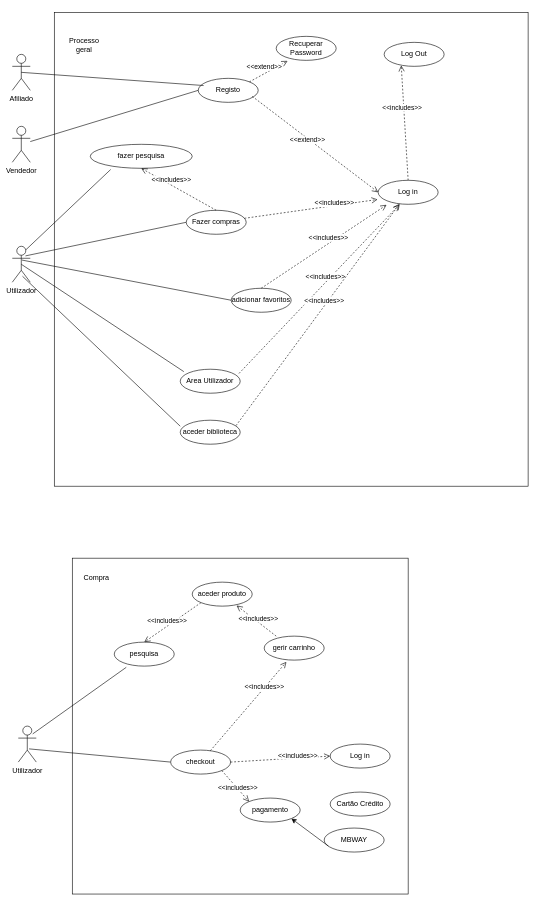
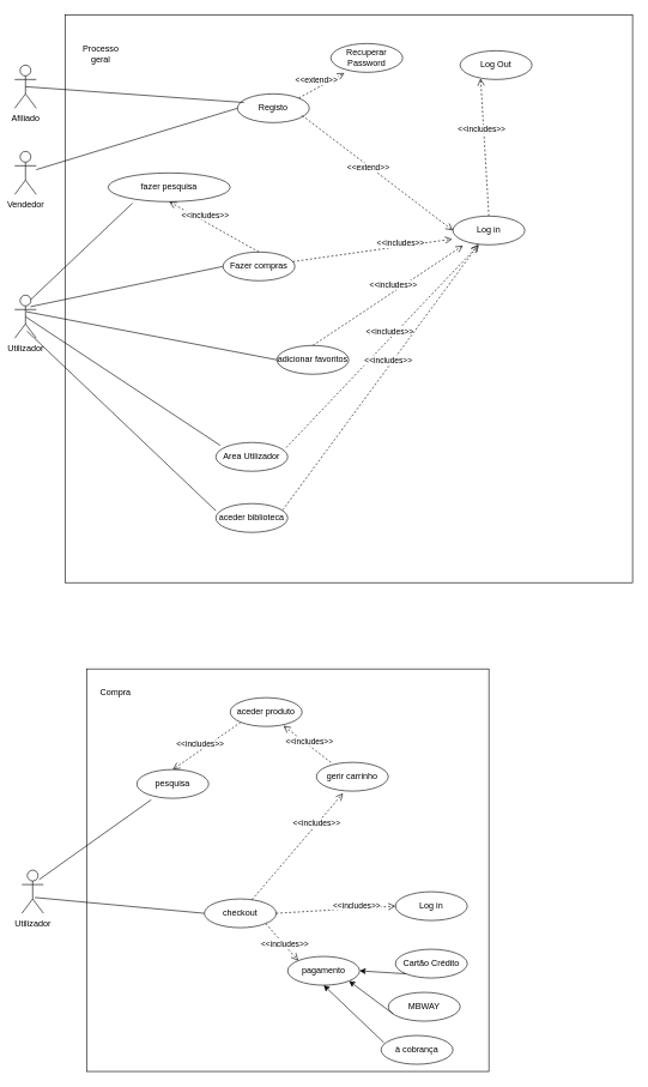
  <mxCell id="0" />
  <mxCell id="1" parent="0" />
  <mxCell id="2" value="" style="whiteSpace=wrap;html=1;aspect=fixed;" vertex="1" parent="1"><mxGeometry x="90" y="20" width="790" height="790" as="geometry" /></mxCell>
  <mxCell id="3" value="" style="whiteSpace=wrap;html=1;aspect=fixed;" vertex="1" parent="1"><mxGeometry x="120" y="930" width="560" height="560" as="geometry" /></mxCell>
  <mxCell id="4" value="Utilizador" style="shape=umlActor;verticalLabelPosition=bottom;verticalAlign=top;html=1;" vertex="1" parent="1"><mxGeometry x="20" y="410" width="30" height="60" as="geometry" /></mxCell>
  <mxCell id="5" value="Afiliado" style="shape=umlActor;verticalLabelPosition=bottom;verticalAlign=top;html=1;" vertex="1" parent="1"><mxGeometry x="20" y="90" width="30" height="60" as="geometry" /></mxCell>
  <mxCell id="6" value="Vendedor" style="shape=umlActor;verticalLabelPosition=bottom;verticalAlign=top;html=1;" vertex="1" parent="1"><mxGeometry x="20" y="210" width="30" height="60" as="geometry" /></mxCell>
  <mxCell id="7" value="Registo" style="ellipse;whiteSpace=wrap;html=1;align=center;" vertex="1" parent="1"><mxGeometry x="330" y="130" width="100" height="40" as="geometry" /></mxCell>
  <mxCell id="8" value="" style="endArrow=none;html=1;rounded=0;exitX=0;exitY=0.5;exitDx=0;exitDy=0;entryX=0.733;entryY=0.267;entryDx=0;entryDy=0;entryPerimeter=0;" edge="1" parent="1" source="15" target="4"><mxGeometry width="50" height="50" relative="1" as="geometry"><mxPoint x="330" y="360" as="sourcePoint" /><mxPoint x="150" y="200" as="targetPoint" /></mxGeometry></mxCell>
  <mxCell id="9" value="" style="endArrow=none;html=1;rounded=0;exitX=0.09;exitY=0.3;exitDx=0;exitDy=0;entryX=0.5;entryY=0.5;entryDx=0;entryDy=0;entryPerimeter=0;exitPerimeter=0;" edge="1" parent="1" source="7" target="5"><mxGeometry width="50" height="50" relative="1" as="geometry"><mxPoint x="329" y="289" as="sourcePoint" /><mxPoint x="140" y="360" as="targetPoint" /></mxGeometry></mxCell>
  <mxCell id="10" value="" style="endArrow=none;html=1;rounded=0;entryX=0;entryY=0.5;entryDx=0;entryDy=0;" edge="1" parent="1" source="6" target="7"><mxGeometry width="50" height="50" relative="1" as="geometry"><mxPoint x="330" y="360" as="sourcePoint" /><mxPoint x="380" y="310" as="targetPoint" /></mxGeometry></mxCell>
  <mxCell id="11" value="fazer pesquisa" style="ellipse;whiteSpace=wrap;html=1;align=center;" vertex="1" parent="1"><mxGeometry x="150" y="240" width="170" height="40" as="geometry" /></mxCell>
  <mxCell id="12" value="adicionar favoritos" style="ellipse;whiteSpace=wrap;html=1;align=center;" vertex="1" parent="1"><mxGeometry x="385" y="480" width="100" height="40" as="geometry" /></mxCell>
  <mxCell id="13" value="Log Out" style="ellipse;whiteSpace=wrap;html=1;align=center;" vertex="1" parent="1"><mxGeometry x="640" y="70" width="100" height="40" as="geometry" /></mxCell>
  <mxCell id="14" value="&amp;lt;&amp;lt;includes&amp;gt;&amp;gt;" style="html=1;verticalAlign=bottom;endArrow=open;dashed=1;endSize=8;curved=0;rounded=0;exitX=0.5;exitY=0;exitDx=0;exitDy=0;" edge="1" parent="1" source="16"><mxGeometry x="0.164" y="3" relative="1" as="geometry"><mxPoint x="610" y="150" as="sourcePoint" /><mxPoint x="668.48" y="108.43" as="targetPoint" /><mxPoint as="offset" /></mxGeometry></mxCell>
  <mxCell id="15" value="Fazer compras" style="ellipse;whiteSpace=wrap;html=1;align=center;" vertex="1" parent="1"><mxGeometry x="310" y="350" width="100" height="40" as="geometry" /></mxCell>
  <mxCell id="16" value="Log in" style="ellipse;whiteSpace=wrap;html=1;align=center;" vertex="1" parent="1"><mxGeometry x="630" y="300" width="100" height="40" as="geometry" /></mxCell>
  <mxCell id="17" value="&amp;lt;&amp;lt;extend&amp;gt;&amp;gt;" style="html=1;verticalAlign=bottom;endArrow=open;dashed=1;endSize=8;curved=0;rounded=0;exitX=0;exitY=0.5;exitDx=0;exitDy=0;entryX=0;entryY=0.5;entryDx=0;entryDy=0;" edge="1" parent="1" target="16"><mxGeometry x="-0.066" y="-9" relative="1" as="geometry"><mxPoint x="420" y="160" as="sourcePoint" /><mxPoint x="528.48" y="160" as="targetPoint" /><mxPoint as="offset" /></mxGeometry></mxCell>
  <mxCell id="18" value="Recuperar Password" style="ellipse;whiteSpace=wrap;html=1;align=center;" vertex="1" parent="1"><mxGeometry x="460" y="60" width="100" height="40" as="geometry" /></mxCell>
  <mxCell id="19" value="&amp;lt;&amp;lt;extend&amp;gt;&amp;gt;" style="html=1;verticalAlign=bottom;endArrow=open;dashed=1;endSize=8;curved=0;rounded=0;exitX=1;exitY=0;exitDx=0;exitDy=0;entryX=0.19;entryY=1.025;entryDx=0;entryDy=0;entryPerimeter=0;" edge="1" parent="1" source="7" target="18"><mxGeometry x="-0.194" y="2" relative="1" as="geometry"><mxPoint x="430" y="170" as="sourcePoint" /><mxPoint x="540" y="190" as="targetPoint" /><mxPoint as="offset" /></mxGeometry></mxCell>
  <mxCell id="20" value="&amp;lt;&amp;lt;includes&amp;gt;&amp;gt;" style="html=1;verticalAlign=bottom;endArrow=open;dashed=1;endSize=8;curved=0;rounded=0;exitX=0.5;exitY=0;exitDx=0;exitDy=0;entryX=0.14;entryY=1.025;entryDx=0;entryDy=0;entryPerimeter=0;" edge="1" parent="1" source="12" target="16"><mxGeometry x="0.076" relative="1" as="geometry"><mxPoint x="678.48" y="118.43" as="sourcePoint" /><mxPoint x="590" y="170" as="targetPoint" /><mxPoint as="offset" /></mxGeometry></mxCell>
  <mxCell id="21" value="&amp;lt;&amp;lt;includes&amp;gt;&amp;gt;" style="html=1;verticalAlign=bottom;endArrow=open;dashed=1;endSize=8;curved=0;rounded=0;entryX=-0.01;entryY=0.8;entryDx=0;entryDy=0;entryPerimeter=0;" edge="1" parent="1" source="15" target="16"><mxGeometry x="0.352" y="-5" relative="1" as="geometry"><mxPoint x="700" y="290" as="sourcePoint" /><mxPoint x="617" y="208" as="targetPoint" /><mxPoint as="offset" /></mxGeometry></mxCell>
  <mxCell id="22" value="" style="endArrow=none;html=1;rounded=0;entryX=0.533;entryY=0.383;entryDx=0;entryDy=0;entryPerimeter=0;exitX=0;exitY=0.5;exitDx=0;exitDy=0;" edge="1" parent="1" source="12" target="4"><mxGeometry width="50" height="50" relative="1" as="geometry"><mxPoint x="290" y="450" as="sourcePoint" /><mxPoint x="380" y="410" as="targetPoint" /></mxGeometry></mxCell>
  <mxCell id="23" value="" style="endArrow=none;html=1;rounded=0;exitX=0.75;exitY=0.1;exitDx=0;exitDy=0;exitPerimeter=0;entryX=0.2;entryY=1.05;entryDx=0;entryDy=0;entryPerimeter=0;" edge="1" parent="1" source="4" target="11"><mxGeometry width="50" height="50" relative="1" as="geometry"><mxPoint x="330" y="460" as="sourcePoint" /><mxPoint x="380" y="410" as="targetPoint" /></mxGeometry></mxCell>
  <mxCell id="24" value="&amp;lt;&amp;lt;includes&amp;gt;&amp;gt;" style="html=1;verticalAlign=bottom;endArrow=open;dashed=1;endSize=8;curved=0;rounded=0;exitX=0.5;exitY=0;exitDx=0;exitDy=0;entryX=0.5;entryY=1;entryDx=0;entryDy=0;" edge="1" parent="1" source="15" target="11"><mxGeometry x="0.2" relative="1" as="geometry"><mxPoint x="403" y="365" as="sourcePoint" /><mxPoint x="632" y="262" as="targetPoint" /><mxPoint as="offset" /></mxGeometry></mxCell>
  <mxCell id="25" value="Area Utilizador" style="ellipse;whiteSpace=wrap;html=1;align=center;" vertex="1" parent="1"><mxGeometry x="300" y="615" width="100" height="40" as="geometry" /></mxCell>
  <mxCell id="26" value="" style="endArrow=none;html=1;rounded=0;exitX=0.06;exitY=0.1;exitDx=0;exitDy=0;exitPerimeter=0;entryX=0.5;entryY=0.5;entryDx=0;entryDy=0;entryPerimeter=0;" edge="1" parent="1" source="25" target="4"><mxGeometry width="50" height="50" relative="1" as="geometry"><mxPoint x="320" y="520" as="sourcePoint" /><mxPoint x="98" y="393" as="targetPoint" /></mxGeometry></mxCell>
  <mxCell id="27" value="&amp;lt;&amp;lt;includes&amp;gt;&amp;gt;" style="html=1;verticalAlign=bottom;endArrow=open;dashed=1;endSize=8;curved=0;rounded=0;exitX=0.98;exitY=0.175;exitDx=0;exitDy=0;entryX=0.35;entryY=1.025;entryDx=0;entryDy=0;exitPerimeter=0;entryPerimeter=0;" edge="1" parent="1" source="25" target="16"><mxGeometry x="0.076" relative="1" as="geometry"><mxPoint x="370" y="500" as="sourcePoint" /><mxPoint x="667" y="258" as="targetPoint" /><mxPoint as="offset" /></mxGeometry></mxCell>
  <mxCell id="28" value="aceder biblioteca" style="ellipse;whiteSpace=wrap;html=1;align=center;" vertex="1" parent="1"><mxGeometry x="300" y="700" width="100" height="40" as="geometry" /></mxCell>
  <mxCell id="29" value="" style="endArrow=none;html=1;rounded=0;exitX=0;exitY=0.25;exitDx=0;exitDy=0;exitPerimeter=0;entryX=0.567;entryY=0.833;entryDx=0;entryDy=0;entryPerimeter=0;" edge="1" parent="1" source="28" target="4"><mxGeometry width="50" height="50" relative="1" as="geometry"><mxPoint x="316" y="629" as="sourcePoint" /><mxPoint x="108" y="403" as="targetPoint" /></mxGeometry></mxCell>
  <mxCell id="30" value="&amp;lt;&amp;lt;includes&amp;gt;&amp;gt;" style="html=1;verticalAlign=bottom;endArrow=open;dashed=1;endSize=8;curved=0;rounded=0;exitX=0.93;exitY=0.225;exitDx=0;exitDy=0;exitPerimeter=0;" edge="1" parent="1" source="28" target="16"><mxGeometry x="0.076" relative="1" as="geometry"><mxPoint x="408" y="632" as="sourcePoint" /><mxPoint x="625" y="261" as="targetPoint" /><mxPoint as="offset" /></mxGeometry></mxCell>
  <mxCell id="31" value="" style="endArrow=none;html=1;rounded=0;exitX=0;exitY=0.5;exitDx=0;exitDy=0;entryX=0.6;entryY=0.633;entryDx=0;entryDy=0;entryPerimeter=0;" edge="1" parent="1" source="33" target="38"><mxGeometry width="50" height="50" relative="1" as="geometry"><mxPoint x="370" y="1190" as="sourcePoint" /><mxPoint x="75" y="1270" as="targetPoint" /></mxGeometry></mxCell>
  <mxCell id="32" value="pesquisa" style="ellipse;whiteSpace=wrap;html=1;align=center;" vertex="1" parent="1"><mxGeometry x="190" y="1070" width="100" height="40" as="geometry" /></mxCell>
  <mxCell id="33" value="checkout" style="ellipse;whiteSpace=wrap;html=1;align=center;" vertex="1" parent="1"><mxGeometry x="284" y="1250" width="100" height="40" as="geometry" /></mxCell>
  <mxCell id="34" value="Log in" style="ellipse;whiteSpace=wrap;html=1;align=center;" vertex="1" parent="1"><mxGeometry x="550" y="1240" width="100" height="40" as="geometry" /></mxCell>
  <mxCell id="35" value="&amp;lt;&amp;lt;includes&amp;gt;&amp;gt;" style="html=1;verticalAlign=bottom;endArrow=open;dashed=1;endSize=8;curved=0;rounded=0;entryX=0.37;entryY=1.075;entryDx=0;entryDy=0;entryPerimeter=0;" edge="1" parent="1" source="33" target="39"><mxGeometry x="0.352" y="-5" relative="1" as="geometry"><mxPoint x="740" y="1120" as="sourcePoint" /><mxPoint x="657" y="1038" as="targetPoint" /><mxPoint as="offset" /></mxGeometry></mxCell>
  <mxCell id="36" value="" style="endArrow=none;html=1;rounded=0;exitX=0.8;exitY=0.217;exitDx=0;exitDy=0;exitPerimeter=0;entryX=0.2;entryY=1.05;entryDx=0;entryDy=0;entryPerimeter=0;" edge="1" parent="1" target="32" source="38"><mxGeometry width="50" height="50" relative="1" as="geometry"><mxPoint x="83" y="1246" as="sourcePoint" /><mxPoint x="420" y="1240" as="targetPoint" /></mxGeometry></mxCell>
  <mxCell id="37" value="&amp;lt;&amp;lt;includes&amp;gt;&amp;gt;" style="html=1;verticalAlign=bottom;endArrow=open;dashed=1;endSize=8;curved=0;rounded=0;exitX=0;exitY=1;exitDx=0;exitDy=0;entryX=0.5;entryY=0;entryDx=0;entryDy=0;" edge="1" parent="1" source="40" target="32"><mxGeometry x="0.2" relative="1" as="geometry"><mxPoint x="443" y="1195" as="sourcePoint" /><mxPoint x="672" y="1092" as="targetPoint" /><mxPoint as="offset" /></mxGeometry></mxCell>
  <mxCell id="38" value="Utilizador" style="shape=umlActor;verticalLabelPosition=bottom;verticalAlign=top;html=1;" vertex="1" parent="1"><mxGeometry x="30" y="1210" width="30" height="60" as="geometry" /></mxCell>
  <mxCell id="39" value="gerir carrinho" style="ellipse;whiteSpace=wrap;html=1;align=center;" vertex="1" parent="1"><mxGeometry x="440" y="1060" width="100" height="40" as="geometry" /></mxCell>
  <mxCell id="40" value="aceder produto" style="ellipse;whiteSpace=wrap;html=1;align=center;" vertex="1" parent="1"><mxGeometry x="320" y="970" width="100" height="40" as="geometry" /></mxCell>
  <mxCell id="41" value="&amp;lt;&amp;lt;includes&amp;gt;&amp;gt;" style="html=1;verticalAlign=bottom;endArrow=open;dashed=1;endSize=8;curved=0;rounded=0;entryX=0;entryY=0.5;entryDx=0;entryDy=0;exitX=1;exitY=0.5;exitDx=0;exitDy=0;" edge="1" parent="1" source="33" target="34"><mxGeometry x="0.352" y="-5" relative="1" as="geometry"><mxPoint x="360" y="1261" as="sourcePoint" /><mxPoint x="487" y="1113" as="targetPoint" /><mxPoint as="offset" /></mxGeometry></mxCell>
  <mxCell id="42" value="&amp;lt;&amp;lt;includes&amp;gt;&amp;gt;" style="html=1;verticalAlign=bottom;endArrow=open;dashed=1;endSize=8;curved=0;rounded=0;entryX=0.74;entryY=0.975;entryDx=0;entryDy=0;entryPerimeter=0;exitX=0.2;exitY=0;exitDx=0;exitDy=0;exitPerimeter=0;" edge="1" parent="1" source="39" target="40"><mxGeometry x="-0.138" y="3" relative="1" as="geometry"><mxPoint x="360" y="1261" as="sourcePoint" /><mxPoint x="487" y="1113" as="targetPoint" /><mxPoint as="offset" /></mxGeometry></mxCell>
  <mxCell id="43" value="pagamento" style="ellipse;whiteSpace=wrap;html=1;align=center;" vertex="1" parent="1"><mxGeometry x="400" y="1330" width="100" height="40" as="geometry" /></mxCell>
  <mxCell id="44" value="&amp;lt;&amp;lt;includes&amp;gt;&amp;gt;" style="html=1;verticalAlign=bottom;endArrow=open;dashed=1;endSize=8;curved=0;rounded=0;entryX=0;entryY=0;entryDx=0;entryDy=0;exitX=1;exitY=1;exitDx=0;exitDy=0;" edge="1" parent="1" source="33" target="43"><mxGeometry x="0.352" y="-5" relative="1" as="geometry"><mxPoint x="394" y="1280" as="sourcePoint" /><mxPoint x="560" y="1270" as="targetPoint" /><mxPoint as="offset" /></mxGeometry></mxCell>
  <mxCell id="45" value="Cartão Crédito" style="ellipse;whiteSpace=wrap;html=1;align=center;" vertex="1" parent="1"><mxGeometry x="550" y="1320" width="100" height="40" as="geometry" /></mxCell>
  <mxCell id="46" value="MBWAY" style="ellipse;whiteSpace=wrap;html=1;align=center;" vertex="1" parent="1"><mxGeometry x="540" y="1380" width="100" height="40" as="geometry" /></mxCell>
+ <mxCell id="47" value="à cobrança" style="ellipse;whiteSpace=wrap;html=1;align=center;" vertex="1" parent="1"><mxGeometry x="530" y="1440" width="100" height="40" as="geometry" /></mxCell>
+ <mxCell id="48" value="" style="endArrow=classic;html=1;rounded=0;entryX=0.5;entryY=1;entryDx=0;entryDy=0;exitX=0.04;exitY=0.25;exitDx=0;exitDy=0;exitPerimeter=0;" edge="1" parent="1" source="47" target="43"><mxGeometry width="50" height="50" relative="1" as="geometry"><mxPoint x="360" y="1610" as="sourcePoint" /><mxPoint x="410" y="1560" as="targetPoint" /></mxGeometry></mxCell>
  <mxCell id="49" value="" style="endArrow=classic;html=1;rounded=0;entryX=1;entryY=1;entryDx=0;entryDy=0;exitX=0.07;exitY=0.75;exitDx=0;exitDy=0;exitPerimeter=0;" edge="1" parent="1" source="46" target="43"><mxGeometry width="50" height="50" relative="1" as="geometry"><mxPoint x="544" y="1460" as="sourcePoint" /><mxPoint x="460" y="1380" as="targetPoint" /></mxGeometry></mxCell>
+ <mxCell id="50" value="" style="endArrow=classic;html=1;rounded=0;entryX=1;entryY=0.5;entryDx=0;entryDy=0;exitX=0;exitY=1;exitDx=0;exitDy=0;" edge="1" parent="1" source="45" target="43"><mxGeometry width="50" height="50" relative="1" as="geometry"><mxPoint x="557" y="1420" as="sourcePoint" /><mxPoint x="495" y="1374" as="targetPoint" /></mxGeometry></mxCell>
  <mxCell id="51" value="Compra" style="text;html=1;align=center;verticalAlign=middle;resizable=0;points=[];autosize=1;strokeColor=none;fillColor=none;" vertex="1" parent="1"><mxGeometry x="125" y="948" width="70" height="30" as="geometry" /></mxCell>
  <mxCell id="52" value="Processo geral" style="text;html=1;strokeColor=none;fillColor=none;align=center;verticalAlign=middle;whiteSpace=wrap;rounded=0;" vertex="1" parent="1"><mxGeometry x="110" y="60" width="60" height="30" as="geometry" /></mxCell>
